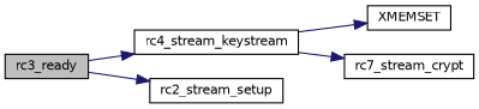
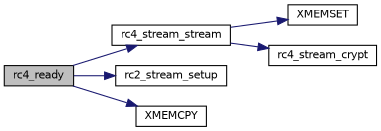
  digraph {
    rankdir=LR
    node [color=black fillcolor=white fontname=Helvetica fontsize=10 shape=record style=filled]
    edge [color=midnightblue fontname=Helvetica fontsize=10 labelfontname=Helvetica labelfontsize=10 style=solid]
-   n1 [fillcolor=grey75 fontcolor=black height=0.2 label=rc3_ready width=0.4]
-   n2 [height=0.2 label=rc4_stream_keystream width=0.4]
+   n1 [fillcolor=grey75 fontcolor=black height=0.2 label=rc4_ready width=0.4]
+   n2 [height=0.2 label=rc4_stream_stream width=0.4]
    n3 [height=0.2 label=rc2_stream_setup width=0.4]
+   n4 [height=0.2 label=XMEMCPY width=0.4]
    n5 [height=0.2 label=XMEMSET width=0.4]
-   n6 [height=0.2 label=rc7_stream_crypt width=0.4]
+   n6 [height=0.2 label=rc4_stream_crypt width=0.4]
    n1 -> n2
    n1 -> n3
+   n1 -> n4
    n2 -> n5
    n2 -> n6
  }
